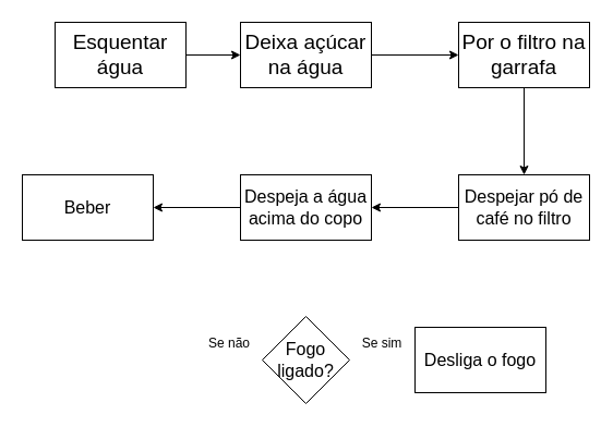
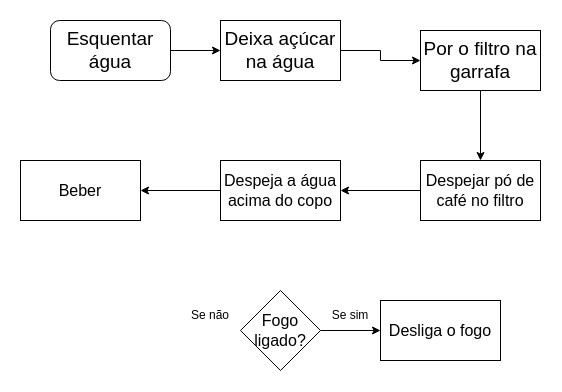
  <mxCell id="0" />
  <mxCell id="1" parent="0" />
  <mxCell id="2" value="" style="edgeStyle=orthogonalEdgeStyle;rounded=0;orthogonalLoop=1;jettySize=auto;html=1;" edge="1" parent="1" source="3" target="5"><mxGeometry relative="1" as="geometry" /></mxCell>
- <mxCell id="3" value="Esquentar água" style="rounded=0;whiteSpace=wrap;html=1;fontSize=19;" vertex="1" parent="1"><mxGeometry x="50" y="20" width="120" height="60" as="geometry" /></mxCell>
+ <mxCell id="3" value="Esquentar água" style="whiteSpace=wrap;html=1;fontSize=19;rounded=1;" vertex="1" parent="1"><mxGeometry x="50" y="20" width="120" height="60" as="geometry" /></mxCell>
  <mxCell id="4" value="" style="edgeStyle=orthogonalEdgeStyle;rounded=0;orthogonalLoop=1;jettySize=auto;html=1;" edge="1" parent="1" source="5" target="7"><mxGeometry relative="1" as="geometry" /></mxCell>
  <mxCell id="5" value="Deixa açúcar na água" style="whiteSpace=wrap;html=1;fontSize=19;rounded=0;" vertex="1" parent="1"><mxGeometry x="220" y="20" width="120" height="60" as="geometry" /></mxCell>
  <mxCell id="6" value="" style="edgeStyle=orthogonalEdgeStyle;rounded=0;orthogonalLoop=1;jettySize=auto;html=1;" edge="1" parent="1" source="7" target="9"><mxGeometry relative="1" as="geometry" /></mxCell>
- <mxCell id="7" value="Por o filtro na garrafa" style="whiteSpace=wrap;html=1;fontSize=19;rounded=0;" vertex="1" parent="1"><mxGeometry x="420" y="20" width="120" height="60" as="geometry" /></mxCell>
+ <mxCell id="7" value="Por o filtro na garrafa" style="whiteSpace=wrap;html=1;fontSize=19;rounded=0;" vertex="1" parent="1"><mxGeometry x="420" y="30" width="120" height="60" as="geometry" /></mxCell>
  <mxCell id="8" value="" style="edgeStyle=orthogonalEdgeStyle;rounded=0;orthogonalLoop=1;jettySize=auto;html=1;" edge="1" parent="1" source="9" target="11"><mxGeometry relative="1" as="geometry" /></mxCell>
  <mxCell id="9" value="Despejar pó de café no filtro" style="whiteSpace=wrap;html=1;fontSize=16;rounded=0;" vertex="1" parent="1"><mxGeometry x="420" y="160" width="120" height="60" as="geometry" /></mxCell>
  <mxCell id="10" value="" style="edgeStyle=orthogonalEdgeStyle;rounded=0;orthogonalLoop=1;jettySize=auto;html=1;" edge="1" parent="1" source="11" target="12"><mxGeometry relative="1" as="geometry" /></mxCell>
  <mxCell id="11" value="Despeja a água acima do copo" style="whiteSpace=wrap;html=1;fontSize=16;rounded=0;" vertex="1" parent="1"><mxGeometry x="220" y="160" width="120" height="60" as="geometry" /></mxCell>
  <mxCell id="12" value="Beber" style="whiteSpace=wrap;html=1;fontSize=16;rounded=0;" vertex="1" parent="1"><mxGeometry x="20" y="160" width="120" height="60" as="geometry" /></mxCell>
+ <mxCell id="13" value="" style="edgeStyle=orthogonalEdgeStyle;rounded=0;orthogonalLoop=1;jettySize=auto;html=1;" edge="1" parent="1" source="14" target="15"><mxGeometry relative="1" as="geometry" /></mxCell>
  <mxCell id="14" value="Fogo ligado?" style="rhombus;whiteSpace=wrap;html=1;fontSize=16;rounded=0;" vertex="1" parent="1"><mxGeometry x="240" y="290" width="80" height="80" as="geometry" /></mxCell>
  <mxCell id="15" value="Desliga o fogo" style="whiteSpace=wrap;html=1;fontSize=16;rounded=0;" vertex="1" parent="1"><mxGeometry x="380" y="300" width="120" height="60" as="geometry" /></mxCell>
  <mxCell id="16" value="Se sim" style="text;html=1;align=center;verticalAlign=middle;whiteSpace=wrap;rounded=0;" vertex="1" parent="1"><mxGeometry x="320" y="300" width="60" height="30" as="geometry" /></mxCell>
  <mxCell id="17" value="Se não" style="text;html=1;align=center;verticalAlign=middle;whiteSpace=wrap;rounded=0;" vertex="1" parent="1"><mxGeometry x="180" y="300" width="60" height="30" as="geometry" /></mxCell>
